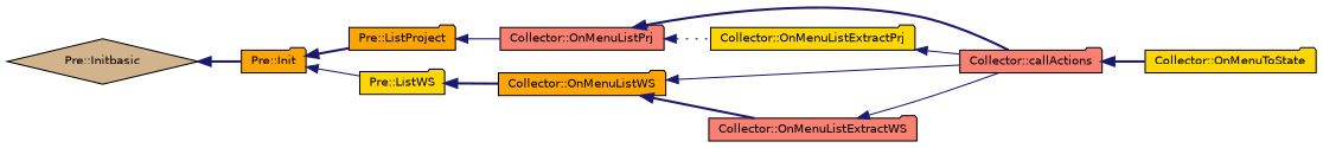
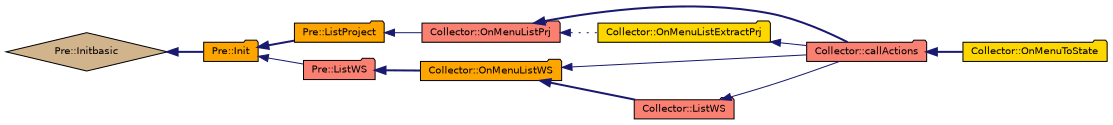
  digraph {
    rankdir=LR
    node [color=black fillcolor=orange fontname=Helvetica fontsize=10 shape=folder style=filled]
    edge [color=midnightblue dir=back fontname=Helvetica fontsize=10 labelfontname=Helvetica labelfontsize=10 style=bold]
    n1 [fillcolor=tan fontcolor=black height=0.2 label="Pre::Initbasic" shape=diamond width=0.4]
    n2 [height=0.2 label="Pre::Init" width=0.4]
    n3 [height=0.2 label="Pre::ListProject" width=0.4]
-   n4 [fillcolor=gold height=0.2 label="Pre::ListWS" width=0.4]
+   n4 [fillcolor=salmon height=0.2 label="Pre::ListWS" width=0.4]
    n5 [fillcolor=salmon height=0.2 label="Collector::OnMenuListPrj" width=0.4]
    n6 [height=0.2 label="Collector::OnMenuListWS" width=0.4]
    n7 [fillcolor=salmon height=0.2 label="Collector::callActions" width=0.4]
    n8 [fillcolor=gold height=0.2 label="Collector::OnMenuListExtractPrj" width=0.4]
    n9 [fillcolor=gold height=0.2 label="Collector::OnMenuToState" width=0.4]
-   n10 [fillcolor=salmon height=0.2 label="Collector::OnMenuListExtractWS" width=0.4]
+   n10 [fillcolor=salmon height=0.2 label="Collector::ListWS" width=0.4]
    n1 -> n2
    n2 -> n3
    n2 -> n4 [style=solid]
    n3 -> n5 [style=solid]
    n4 -> n6
    n5 -> n7
    n5 -> n8 [style=dotted]
    n6 -> n7 [style=solid]
    n6 -> n10
    n7 -> n9
    n8 -> n7 [style=solid]
    n10 -> n7 [style=solid]
  }
